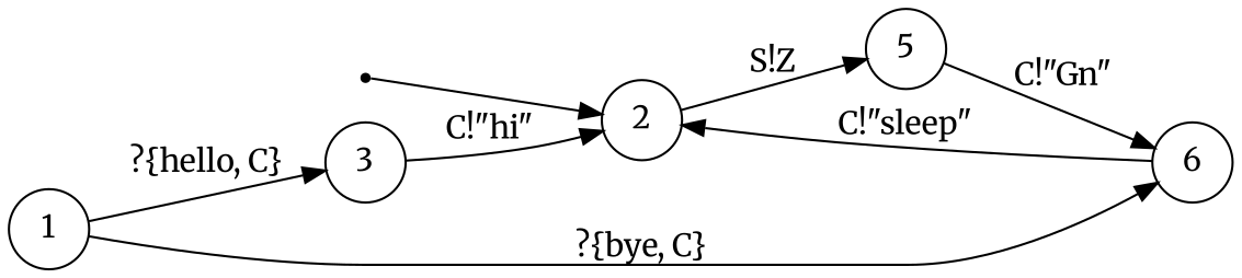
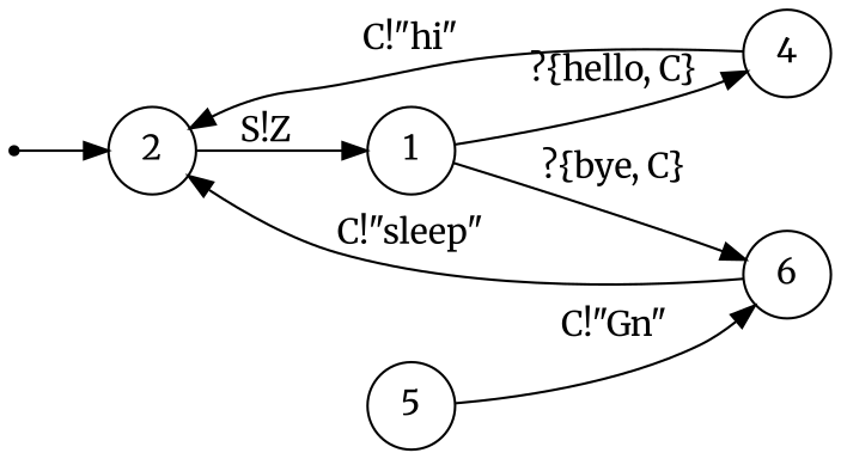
  digraph {
    fontname=Merriweather
    rankdir=LR
    node [fontname=Merriweather shape=circle]
    edge [fontname=Merriweather]
    START [shape=point]
    n2 [label=2]
    1
-   3
+   3 [label=4]
    6
    5
    START -> n2
-   n2 -> 5 [label="S!Z"]
+   n2 -> 1 [label="S!Z"]
    1 -> 3 [label="?{hello, C}"]
    1 -> 6 [label="?{bye, C}"]
    3 -> n2 [label="C!\"hi\""]
    6 -> n2 [label="C!\"sleep\""]
    5 -> 6 [label="C!\"Gn\""]
  }
